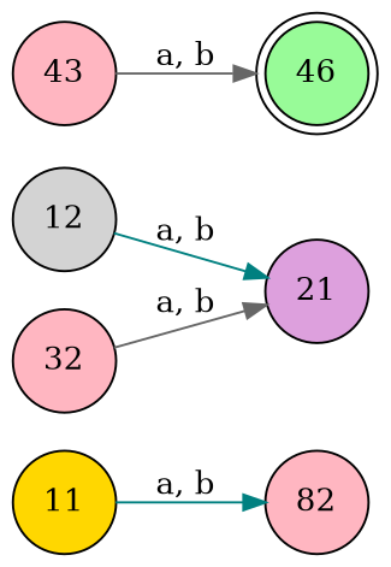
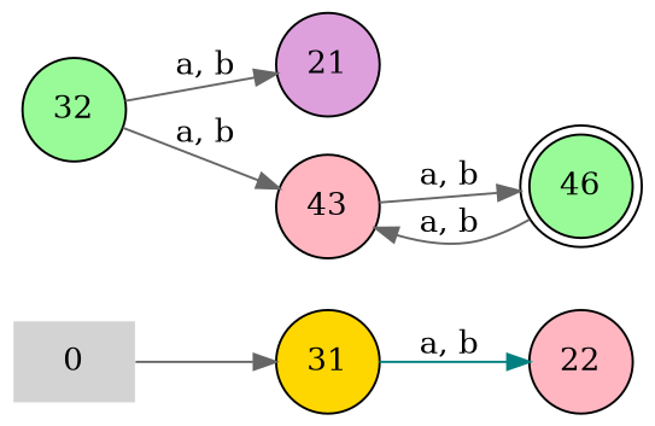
  digraph {
    rankdir=LR
    node [fillcolor=lightgrey shape=circle style=filled]
    edge [color=gray40]
-   n2 [fillcolor=gold label=11]
-   n3 [fillcolor=lightpink label=82]
-   n4 [label=12]
+   0 [shape=none]
+   n2 [fillcolor=gold label=31]
+   n3 [fillcolor=lightpink label=22]
    n5 [fillcolor=plum label=21]
-   n6 [fillcolor=lightpink label=32]
+   n6 [fillcolor=palegreen label=32]
    n7 [fillcolor=lightpink label=43]
    n8 [fillcolor=palegreen label=46 shape=doublecircle]
+   0 -> n2
    n2 -> n3 [color=teal label="a, b"]
-   n4 -> n5 [color=teal label="a, b"]
    n6 -> n5 [label="a, b"]
+   n6 -> n7 [label="a, b"]
    n7 -> n8 [label="a, b"]
+   n8 -> n7 [label="a, b"]
  }
